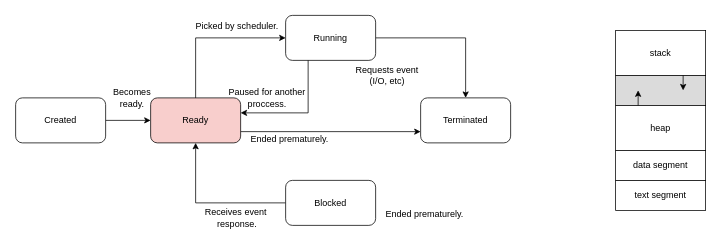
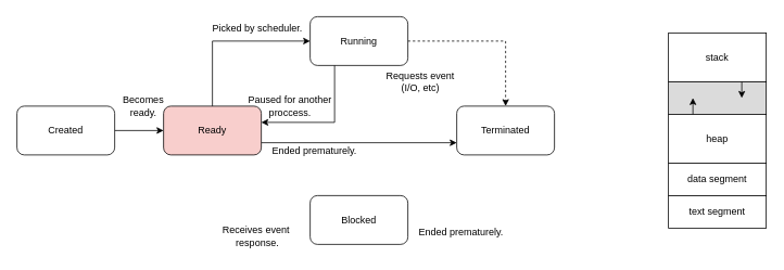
  <mxCell id="0" />
  <mxCell id="1" parent="0" />
  <mxCell id="2" value="stack" style="rounded=0;whiteSpace=wrap;html=1;" parent="1" vertex="1"><mxGeometry x="820" y="40" width="120" height="60" as="geometry" /></mxCell>
  <mxCell id="3" value="" style="rounded=0;whiteSpace=wrap;html=1;gradientColor=none;gradientDirection=radial;fillColor=#DBDBDB;shadow=0;glass=0;" parent="1" vertex="1"><mxGeometry x="820" y="100" width="120" height="40" as="geometry" /></mxCell>
  <mxCell id="4" value="heap" style="rounded=0;whiteSpace=wrap;html=1;" parent="1" vertex="1"><mxGeometry x="820" y="140" width="120" height="60" as="geometry" /></mxCell>
  <mxCell id="5" value="data segment" style="rounded=0;whiteSpace=wrap;html=1;" parent="1" vertex="1"><mxGeometry x="820" y="200" width="120" height="40" as="geometry" /></mxCell>
  <mxCell id="6" value="text segment" style="rounded=0;whiteSpace=wrap;html=1;" parent="1" vertex="1"><mxGeometry x="820" y="240" width="120" height="40" as="geometry" /></mxCell>
  <mxCell id="7" value="" style="endArrow=classic;html=1;rounded=0;exitX=0.25;exitY=0;exitDx=0;exitDy=0;" parent="1" source="4" edge="1"><mxGeometry width="50" height="50" relative="1" as="geometry"><mxPoint x="860" y="150" as="sourcePoint" /><mxPoint x="850" y="120" as="targetPoint" /></mxGeometry></mxCell>
  <mxCell id="8" style="edgeStyle=orthogonalEdgeStyle;rounded=0;orthogonalLoop=1;jettySize=auto;html=1;exitX=0.75;exitY=0;exitDx=0;exitDy=0;" parent="1" source="3" edge="1"><mxGeometry relative="1" as="geometry"><mxPoint x="910" y="120" as="targetPoint" /></mxGeometry></mxCell>
  <mxCell id="9" style="edgeStyle=orthogonalEdgeStyle;rounded=0;orthogonalLoop=1;jettySize=auto;html=1;exitX=0.5;exitY=0;exitDx=0;exitDy=0;entryX=0;entryY=0.5;entryDx=0;entryDy=0;" parent="1" source="11" target="15" edge="1"><mxGeometry relative="1" as="geometry" /></mxCell>
  <mxCell id="10" style="edgeStyle=orthogonalEdgeStyle;rounded=0;orthogonalLoop=1;jettySize=auto;html=1;exitX=1;exitY=0.75;exitDx=0;exitDy=0;entryX=0;entryY=0.75;entryDx=0;entryDy=0;" parent="1" source="11" target="18" edge="1"><mxGeometry relative="1" as="geometry" /></mxCell>
  <mxCell id="11" value="Ready" style="rounded=1;whiteSpace=wrap;html=1;fillColor=#f8cecc;" parent="1" vertex="1"><mxGeometry x="200" y="130" width="120" height="60" as="geometry" /></mxCell>
  <mxCell id="12" style="edgeStyle=orthogonalEdgeStyle;rounded=0;orthogonalLoop=1;jettySize=auto;html=1;exitX=1;exitY=0.5;exitDx=0;exitDy=0;entryX=0;entryY=0.5;entryDx=0;entryDy=0;" parent="1" source="13" target="11" edge="1"><mxGeometry relative="1" as="geometry" /></mxCell>
  <mxCell id="13" value="Created" style="rounded=1;whiteSpace=wrap;html=1;" parent="1" vertex="1"><mxGeometry x="20" y="130" width="120" height="60" as="geometry" /></mxCell>
- <mxCell id="14" style="edgeStyle=orthogonalEdgeStyle;rounded=0;orthogonalLoop=1;jettySize=auto;html=1;exitX=1;exitY=0.5;exitDx=0;exitDy=0;entryX=0.5;entryY=0;entryDx=0;entryDy=0;" parent="1" source="15" target="18" edge="1"><mxGeometry relative="1" as="geometry" /></mxCell>
+ <mxCell id="14" style="edgeStyle=orthogonalEdgeStyle;rounded=0;orthogonalLoop=1;jettySize=auto;html=1;exitX=1;exitY=0.5;exitDx=0;exitDy=0;entryX=0.5;entryY=0;entryDx=0;entryDy=0;dashed=1;" parent="1" source="15" target="18" edge="1"><mxGeometry relative="1" as="geometry" /></mxCell>
  <mxCell id="15" value="Running" style="rounded=1;whiteSpace=wrap;html=1;" parent="1" vertex="1"><mxGeometry x="380" y="20" width="120" height="60" as="geometry" /></mxCell>
- <mxCell id="16" style="edgeStyle=orthogonalEdgeStyle;rounded=0;orthogonalLoop=1;jettySize=auto;html=1;exitX=0;exitY=0.5;exitDx=0;exitDy=0;entryX=0.5;entryY=1;entryDx=0;entryDy=0;" parent="1" source="17" target="11" edge="1"><mxGeometry relative="1" as="geometry" /></mxCell>
  <mxCell id="17" value="Blocked" style="rounded=1;whiteSpace=wrap;html=1;" parent="1" vertex="1"><mxGeometry x="380" y="240" width="120" height="60" as="geometry" /></mxCell>
  <mxCell id="18" value="Terminated" style="rounded=1;whiteSpace=wrap;html=1;" parent="1" vertex="1"><mxGeometry x="560" y="130" width="120" height="60" as="geometry" /></mxCell>
  <mxCell id="19" value="Becomes&lt;div&gt;ready.&lt;/div&gt;" style="text;html=1;align=center;verticalAlign=middle;resizable=0;points=[];autosize=1;strokeColor=none;fillColor=none;" parent="1" vertex="1"><mxGeometry x="140" y="110" width="70" height="40" as="geometry" /></mxCell>
  <mxCell id="20" value="Picked by scheduler." style="text;html=1;align=center;verticalAlign=middle;resizable=0;points=[];autosize=1;strokeColor=none;fillColor=none;" parent="1" vertex="1"><mxGeometry x="250" y="20" width="130" height="30" as="geometry" /></mxCell>
  <mxCell id="21" value="Receives event&amp;nbsp;&lt;div&gt;response.&lt;/div&gt;" style="text;html=1;align=center;verticalAlign=middle;resizable=0;points=[];autosize=1;strokeColor=none;fillColor=none;" parent="1" vertex="1"><mxGeometry x="260" y="270" width="110" height="40" as="geometry" /></mxCell>
  <mxCell id="22" style="edgeStyle=orthogonalEdgeStyle;rounded=0;orthogonalLoop=1;jettySize=auto;html=1;exitX=0.25;exitY=1;exitDx=0;exitDy=0;entryX=1;entryY=0.333;entryDx=0;entryDy=0;entryPerimeter=0;" parent="1" source="15" target="11" edge="1"><mxGeometry relative="1" as="geometry" /></mxCell>
  <mxCell id="23" value="Paused for another&lt;div&gt;proccess.&lt;/div&gt;" style="text;html=1;align=center;verticalAlign=middle;resizable=0;points=[];autosize=1;strokeColor=none;fillColor=none;" parent="1" vertex="1"><mxGeometry x="290" y="110" width="130" height="40" as="geometry" /></mxCell>
  <mxCell id="24" value="Requests event&lt;div&gt;(I/O, etc)&lt;/div&gt;" style="text;html=1;align=center;verticalAlign=middle;resizable=0;points=[];autosize=1;strokeColor=none;fillColor=none;" parent="1" vertex="1"><mxGeometry x="460" y="80" width="110" height="40" as="geometry" /></mxCell>
  <mxCell id="25" value="Ended prematurely." style="text;html=1;align=center;verticalAlign=middle;resizable=0;points=[];autosize=1;strokeColor=none;fillColor=none;" parent="1" vertex="1"><mxGeometry x="320" y="170" width="130" height="30" as="geometry" /></mxCell>
  <mxCell id="26" value="Ended prematurely." style="text;html=1;align=center;verticalAlign=middle;resizable=0;points=[];autosize=1;strokeColor=none;fillColor=none;" parent="1" vertex="1"><mxGeometry x="500" y="270" width="130" height="30" as="geometry" /></mxCell>
